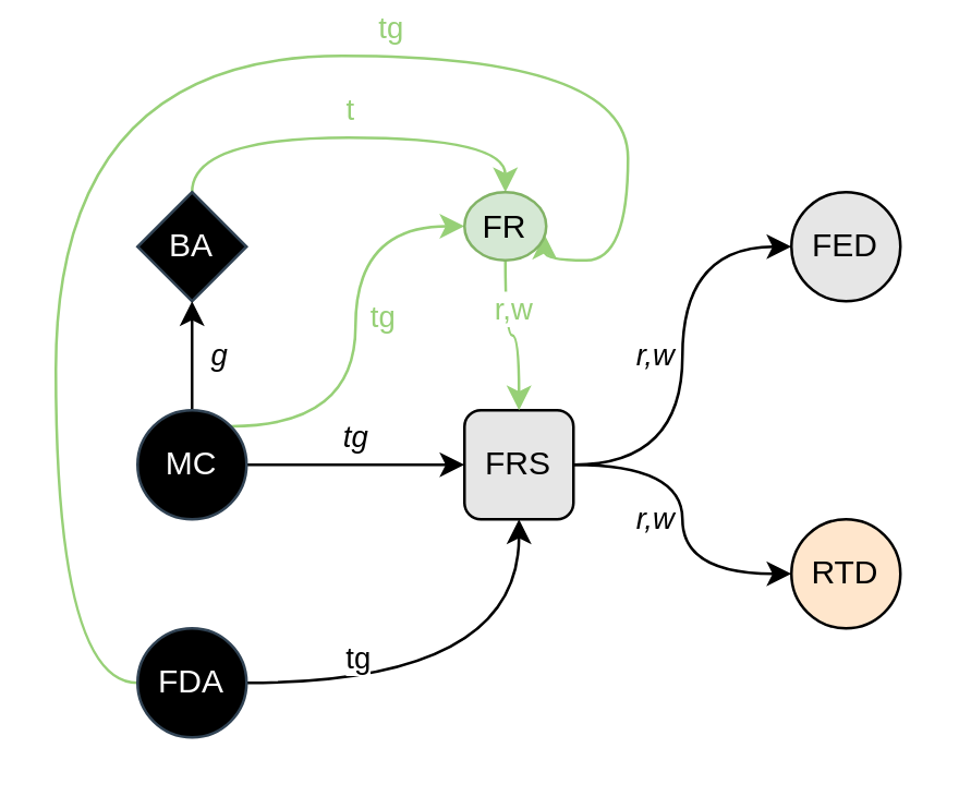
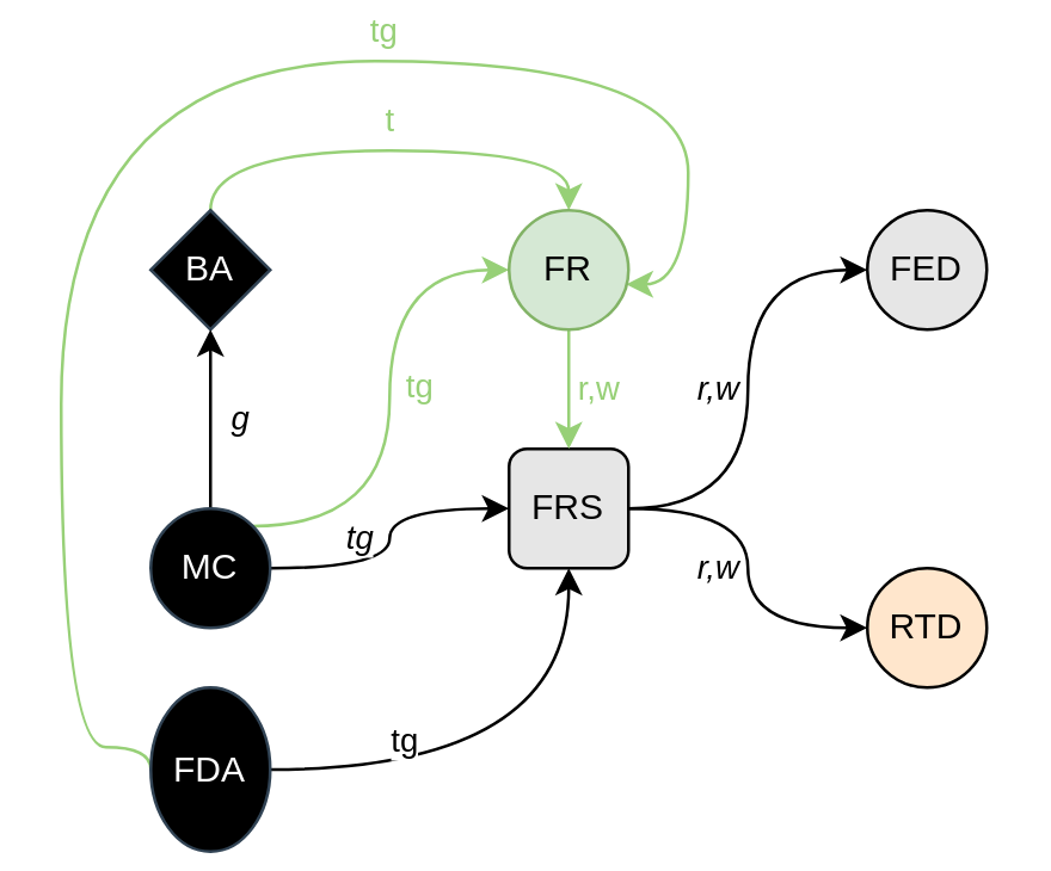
  <mxCell id="0" />
  <mxCell id="1" parent="0" />
  <mxCell id="2" value="t" style="edgeStyle=orthogonalEdgeStyle;orthogonalLoop=1;jettySize=auto;html=1;exitX=0.5;exitY=0;exitDx=0;exitDy=0;entryX=0.5;entryY=0;entryDx=0;entryDy=0;curved=1;strokeColor=#97D077;fontColor=#97D077;" parent="1" source="3" target="18" edge="1"><mxGeometry y="10" relative="1" as="geometry"><mxPoint as="offset" /></mxGeometry></mxCell>
  <mxCell id="3" value="BA" style="rhombus;whiteSpace=wrap;html=1;aspect=fixed;fillColor=#000000;strokeColor=#314354;fontColor=#ffffff;" parent="1" vertex="1"><mxGeometry x="50" y="70" width="40" height="40" as="geometry" /></mxCell>
  <mxCell id="4" value="&lt;i&gt;tg&lt;/i&gt;" style="edgeStyle=orthogonalEdgeStyle;orthogonalLoop=1;jettySize=auto;html=1;exitX=1;exitY=0.5;exitDx=0;exitDy=0;entryX=0;entryY=0.5;entryDx=0;entryDy=0;curved=1;" parent="1" source="7" target="14" edge="1"><mxGeometry y="10" relative="1" as="geometry"><mxPoint as="offset" /></mxGeometry></mxCell>
  <mxCell id="5" value="&lt;i&gt;g&lt;/i&gt;" style="edgeStyle=orthogonalEdgeStyle;curved=1;orthogonalLoop=1;jettySize=auto;html=1;exitX=0.5;exitY=0;exitDx=0;exitDy=0;entryX=0.5;entryY=1;entryDx=0;entryDy=0;" parent="1" source="7" target="3" edge="1"><mxGeometry y="-10" relative="1" as="geometry"><mxPoint as="offset" /></mxGeometry></mxCell>
  <mxCell id="6" value="tg" style="edgeStyle=orthogonalEdgeStyle;curved=1;orthogonalLoop=1;jettySize=auto;html=1;exitX=1;exitY=0;exitDx=0;exitDy=0;entryX=0;entryY=0.5;entryDx=0;entryDy=0;fontColor=#97D077;strokeColor=#97D077;" parent="1" source="7" target="18" edge="1"><mxGeometry x="0.078" y="-10" relative="1" as="geometry"><mxPoint as="offset" /></mxGeometry></mxCell>
- <mxCell id="7" value="MC" style="ellipse;whiteSpace=wrap;html=1;aspect=fixed;fillColor=#000000;strokeColor=#314354;fontColor=#ffffff;" parent="1" vertex="1"><mxGeometry x="50" y="150" width="40" height="40" as="geometry" /></mxCell>
+ <mxCell id="7" value="MC" style="ellipse;whiteSpace=wrap;html=1;aspect=fixed;fillColor=#000000;strokeColor=#314354;fontColor=#ffffff;" parent="1" vertex="1"><mxGeometry x="50" y="170" width="40" height="40" as="geometry" /></mxCell>
  <mxCell id="8" style="edgeStyle=orthogonalEdgeStyle;orthogonalLoop=1;jettySize=auto;html=1;exitX=1;exitY=0.5;exitDx=0;exitDy=0;entryX=0.5;entryY=1;entryDx=0;entryDy=0;curved=1;" parent="1" source="11" target="14" edge="1"><mxGeometry relative="1" as="geometry" /></mxCell>
  <mxCell id="9" value="tg" style="edgeLabel;html=1;align=center;verticalAlign=middle;resizable=0;points=[];" parent="8" vertex="1" connectable="0"><mxGeometry x="-0.084" y="13" relative="1" as="geometry"><mxPoint x="-33" y="3" as="offset" /></mxGeometry></mxCell>
  <mxCell id="10" value="tg" style="edgeStyle=orthogonalEdgeStyle;curved=1;orthogonalLoop=1;jettySize=auto;html=1;exitX=0;exitY=0.5;exitDx=0;exitDy=0;fontColor=#97D077;strokeColor=#97D077;entryX=0.979;entryY=0.62;entryDx=0;entryDy=0;entryPerimeter=0;" parent="1" source="11" target="18" edge="1"><mxGeometry x="0.308" y="10" relative="1" as="geometry"><mxPoint x="30" y="30" as="targetPoint" /><Array as="points"><mxPoint x="20" y="250" /><mxPoint x="20" y="20" /><mxPoint x="230" y="20" /><mxPoint x="230" y="95" /></Array><mxPoint as="offset" /></mxGeometry></mxCell>
- <mxCell id="11" value="FDA" style="ellipse;whiteSpace=wrap;html=1;aspect=fixed;fillColor=#000000;strokeColor=#314354;fontColor=#ffffff;" parent="1" vertex="1"><mxGeometry x="50" y="230" width="40" height="40" as="geometry" /></mxCell>
+ <mxCell id="11" value="FDA" style="ellipse;whiteSpace=wrap;html=1;aspect=fixed;fillColor=#000000;strokeColor=#314354;fontColor=#ffffff;" parent="1" vertex="1"><mxGeometry x="50" y="230" width="40" height="55" as="geometry" /></mxCell>
  <mxCell id="12" value="&lt;i&gt;r,w&lt;/i&gt;" style="edgeStyle=orthogonalEdgeStyle;curved=1;orthogonalLoop=1;jettySize=auto;html=1;exitX=1;exitY=0.5;exitDx=0;exitDy=0;entryX=0;entryY=0.5;entryDx=0;entryDy=0;" parent="1" source="14" target="16" edge="1"><mxGeometry x="0.001" y="-10" relative="1" as="geometry"><mxPoint as="offset" /></mxGeometry></mxCell>
  <mxCell id="13" value="&lt;i&gt;r,w&lt;/i&gt;" style="edgeStyle=orthogonalEdgeStyle;curved=1;orthogonalLoop=1;jettySize=auto;html=1;exitX=1;exitY=0.5;exitDx=0;exitDy=0;entryX=0;entryY=0.5;entryDx=0;entryDy=0;" parent="1" source="14" target="15" edge="1"><mxGeometry x="0.001" y="10" relative="1" as="geometry"><mxPoint as="offset" /></mxGeometry></mxCell>
  <mxCell id="14" value="FRS" style="whiteSpace=wrap;html=1;aspect=fixed;fillColor=#E6E6E6;rounded=1;" parent="1" vertex="1"><mxGeometry x="170" y="150" width="40" height="40" as="geometry" /></mxCell>
  <mxCell id="15" value="FED" style="ellipse;whiteSpace=wrap;html=1;aspect=fixed;fillColor=#E6E6E6;" parent="1" vertex="1"><mxGeometry x="290" y="70" width="40" height="40" as="geometry" /></mxCell>
  <mxCell id="16" value="RTD" style="ellipse;whiteSpace=wrap;html=1;aspect=fixed;fillColor=#ffe6cc;" parent="1" vertex="1"><mxGeometry x="290" y="190" width="40" height="40" as="geometry" /></mxCell>
  <mxCell id="17" value="r,w" style="edgeStyle=orthogonalEdgeStyle;curved=1;orthogonalLoop=1;jettySize=auto;html=1;exitX=0.5;exitY=1;exitDx=0;exitDy=0;entryX=0.5;entryY=0;entryDx=0;entryDy=0;fontColor=#97D077;strokeColor=#97D077;" parent="1" source="18" target="14" edge="1"><mxGeometry y="10" relative="1" as="geometry"><mxPoint as="offset" /></mxGeometry></mxCell>
- <mxCell id="18" value="FR" style="ellipse;whiteSpace=wrap;html=1;aspect=fixed;fillColor=#d5e8d4;strokeColor=#82b366;" parent="1" vertex="1"><mxGeometry x="170" y="70" width="30" height="25" as="geometry" /></mxCell>
+ <mxCell id="18" value="FR" style="ellipse;whiteSpace=wrap;html=1;aspect=fixed;fillColor=#d5e8d4;strokeColor=#82b366;" parent="1" vertex="1"><mxGeometry x="170" y="70" width="40" height="40" as="geometry" /></mxCell>
